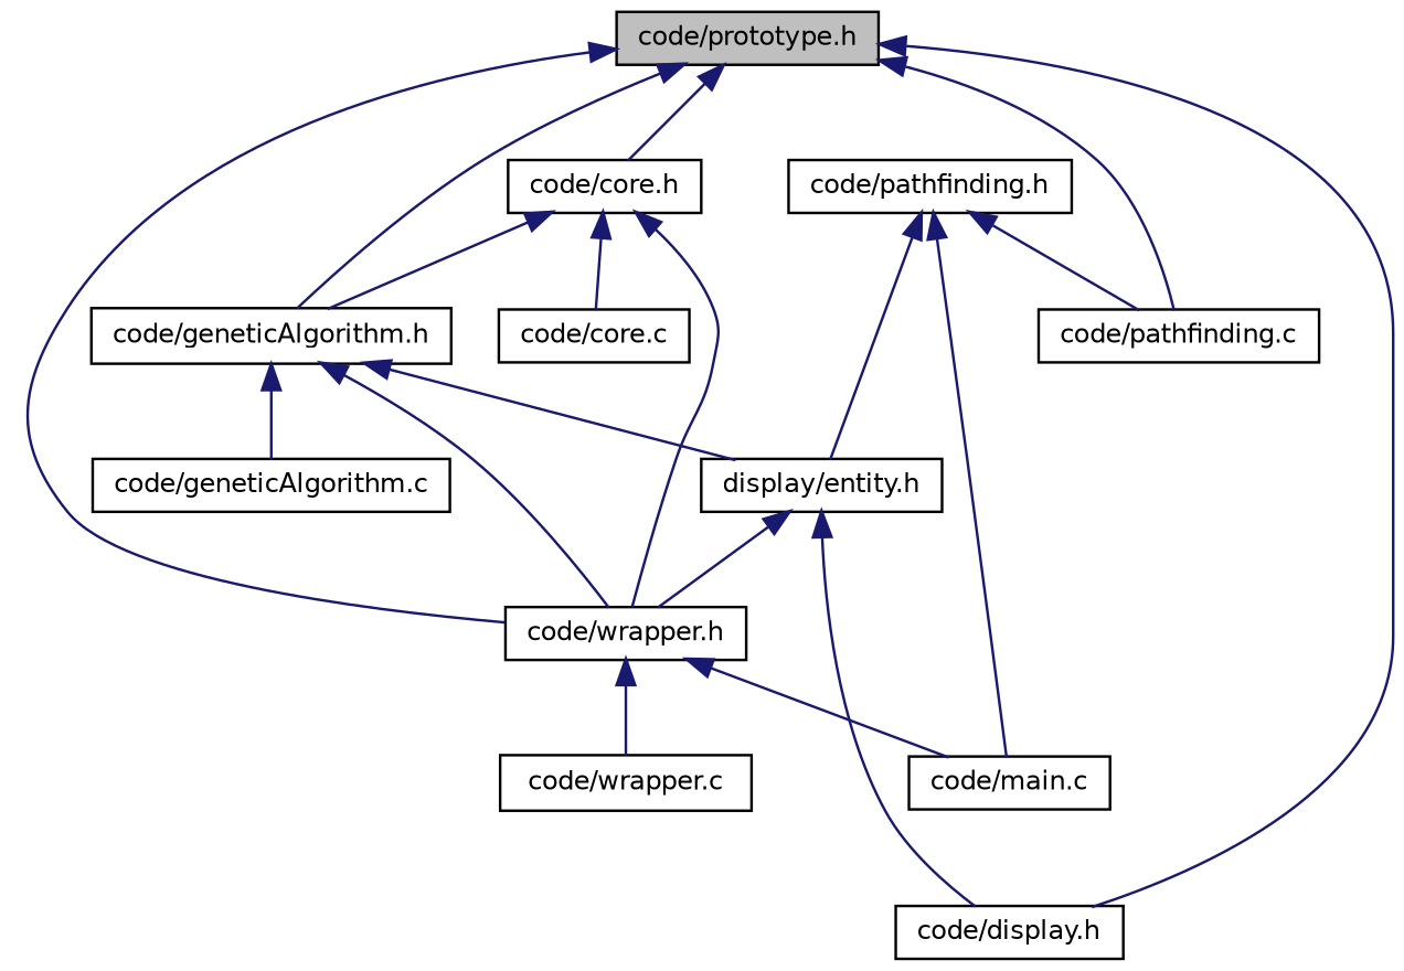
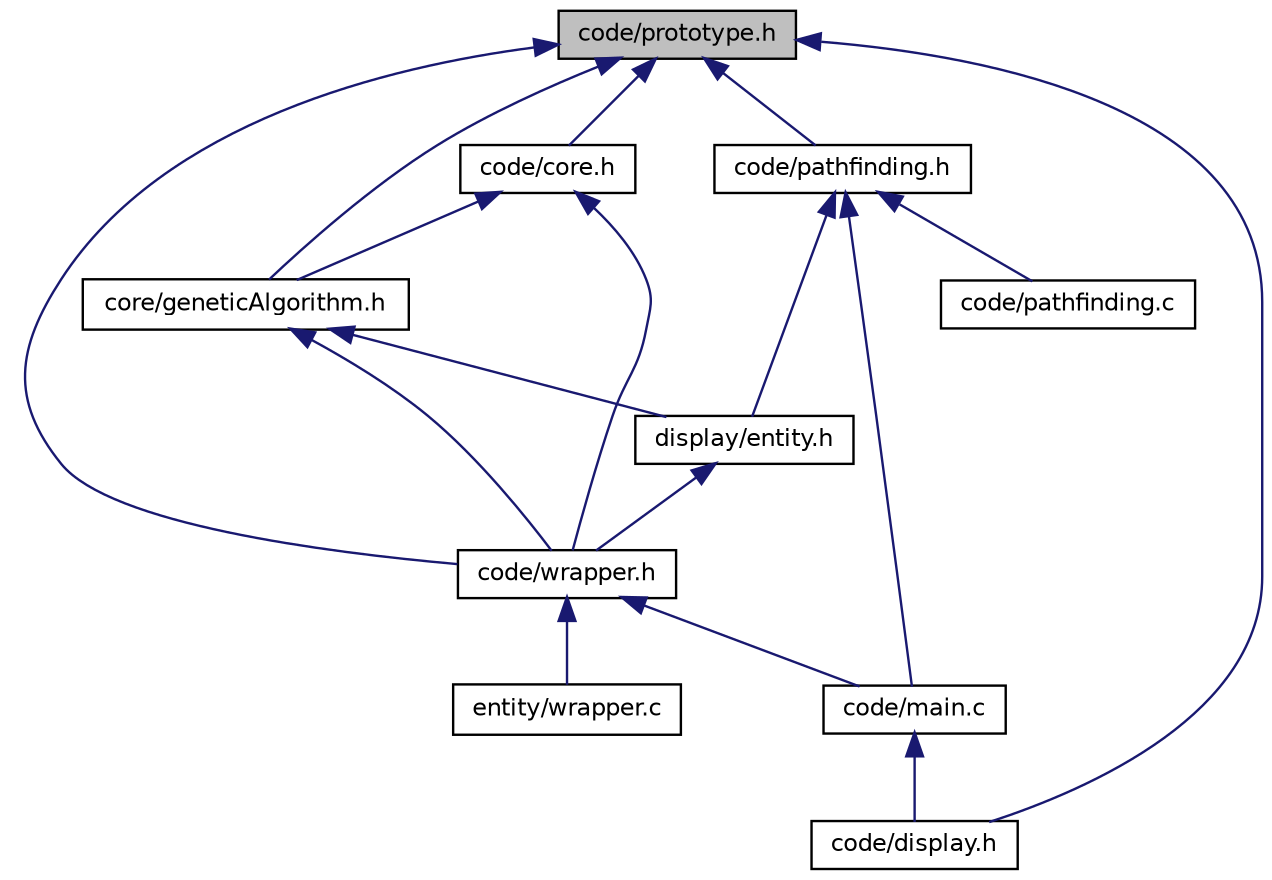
  digraph {
    node [color=black fillcolor=white fontname=Helvetica fontsize=10 shape=record style=filled]
    edge [color=midnightblue dir=back fontname=Helvetica fontsize=10 labelfontname=Helvetica labelfontsize=10 style=solid]
    n1 [fillcolor=grey75 fontcolor=black height=0.2 label="code/prototype.h" width=0.4]
    n2 [height=0.2 label="code/core.h" width=0.4]
-   n3 [height=0.2 label="code/geneticAlgorithm.h" width=0.4]
+   n3 [height=0.2 label="core/geneticAlgorithm.h" width=0.4]
    n4 [height=0.2 label="code/display.h" width=0.4]
    n5 [height=0.2 label="code/wrapper.h" width=0.4]
    n6 [height=0.2 label="code/pathfinding.h" width=0.4]
-   n7 [height=0.2 label="code/core.c" width=0.4]
    n8 [height=0.2 label="display/entity.h" width=0.4]
-   n9 [height=0.2 label="code/geneticAlgorithm.c" width=0.4]
    n10 [height=0.2 label="code/main.c" width=0.4]
-   n11 [height=0.2 label="code/wrapper.c" width=0.4]
+   n11 [height=0.2 label="entity/wrapper.c" width=0.4]
    n12 [height=0.2 label="code/pathfinding.c" width=0.4]
    n1 -> n2
    n1 -> n3
    n1 -> n4
    n1 -> n5
-   n1 -> n12
+   n1 -> n6
    n2 -> n3
    n2 -> n5
-   n2 -> n7
    n3 -> n5
    n3 -> n8
-   n3 -> n9
    n5 -> n10
    n5 -> n11
    n6 -> n8
    n6 -> n10
    n6 -> n12
-   n8 -> n4
+   n10 -> n4
    n8 -> n5
  }
